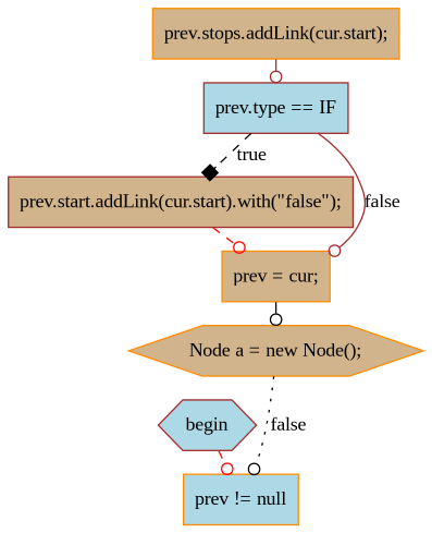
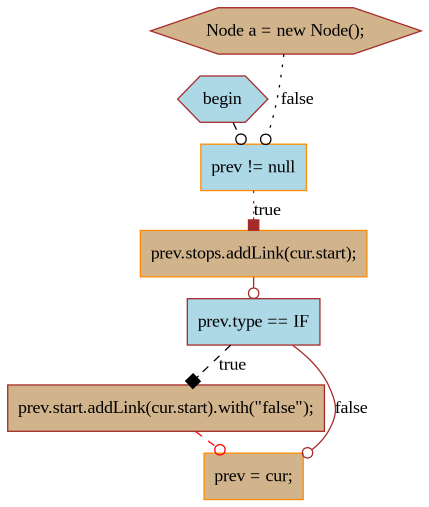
  digraph {
    fontname="Liberation Serif"
    nodesep=0.1
    ranksep=0.1
    node [color=brown fillcolor=tan fontname="Liberation Serif" shape=box style=filled]
    edge [arrowhead=odot color=brown fontname="Liberation Serif" style=dashed]
    n1 [fillcolor=lightblue label=begin shape=hexagon]
    n2 [color=darkorange fillcolor=lightblue label="prev != null"]
    n3 [color=darkorange label="prev.stops.addLink(cur.start);"]
    n4 [fillcolor=lightblue label="prev.type == IF"]
-   n5 [color=darkorange label="Node a = new Node();" shape=hexagon]
+   n5 [label="Node a = new Node();" shape=hexagon]
    n6 [label="prev.start.addLink(cur.start).with(\"false\");"]
    n7 [color=darkorange label="prev = cur;"]
-   n1 -> n2 [color=red]
+   n1 -> n2 [color=black]
+   n2 -> n3 [arrowhead=box label=true minlen=1 style=dotted]
    n3 -> n4 [style=solid]
    n4 -> n6 [arrowhead=box color=black label=true minlen=1]
    n4 -> n7 [label=false minlen=2 style=solid]
    n5 -> n2 [color=black label=false minlen=2 style=dotted]
    n6 -> n7 [color=red]
-   n7 -> n5 [color=black style=solid]
  }
